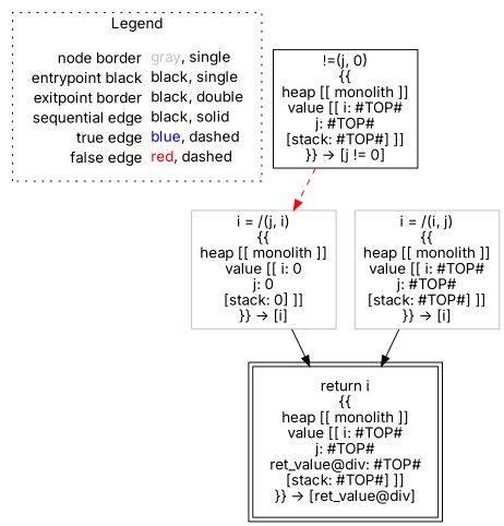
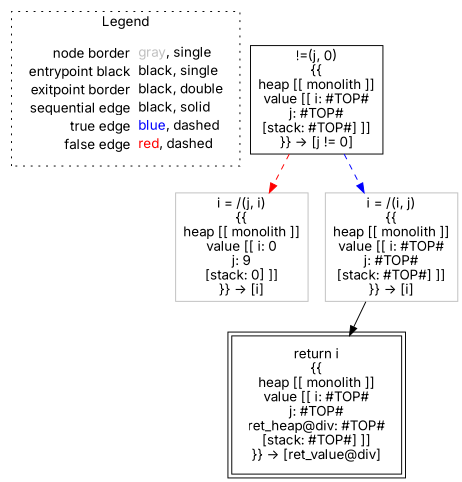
  digraph {
    fontname=Inter
    node [fontname=Inter shape=rect color=black]
    edge [color=black fontname=Inter]
    n1 [label=<<table border="0" cellpadding="2" cellspacing="0" cellborder="0"><tr><td align="right">node border&nbsp;</td><td align="left"><font color="gray">gray</font>, single</td></tr><tr><td align="right">entrypoint black&nbsp;</td><td align="left"><font color="black">black</font>, single</td></tr><tr><td align="right">exitpoint border&nbsp;</td><td align="left"><font color="black">black</font>, double</td></tr><tr><td align="right">sequential edge&nbsp;</td><td align="left"><font color="black">black</font>, solid</td></tr><tr><td align="right">true edge&nbsp;</td><td align="left"><font color="blue">blue</font>, dashed</td></tr><tr><td align="right">false edge&nbsp;</td><td align="left"><font color="red">red</font>, dashed</td></tr></table>> shape=plaintext color=""]
    n2 [label=<!=(j, 0)<BR/>{{<BR/>heap [[ monolith ]]<BR/>value [[ i: #TOP#<BR/>j: #TOP#<BR/>[stack: #TOP#] ]]<BR/>}} -&gt; [j != 0]>]
-   n3 [color=gray label=<i = /(j, i)<BR/>{{<BR/>heap [[ monolith ]]<BR/>value [[ i: 0<BR/>j: 0<BR/>[stack: 0] ]]<BR/>}} -&gt; [i]>]
+   n3 [color=gray label=<i = /(j, i)<BR/>{{<BR/>heap [[ monolith ]]<BR/>value [[ i: 0<BR/>j: 9<BR/>[stack: 0] ]]<BR/>}} -&gt; [i]>]
    n4 [color=gray label=<i = /(i, j)<BR/>{{<BR/>heap [[ monolith ]]<BR/>value [[ i: #TOP#<BR/>j: #TOP#<BR/>[stack: #TOP#] ]]<BR/>}} -&gt; [i]>]
-   n5 [label=<return i<BR/>{{<BR/>heap [[ monolith ]]<BR/>value [[ i: #TOP#<BR/>j: #TOP#<BR/>ret_value@div: #TOP#<BR/>[stack: #TOP#] ]]<BR/>}} -&gt; [ret_value@div]> peripheries=2]
+   n5 [label=<return i<BR/>{{<BR/>heap [[ monolith ]]<BR/>value [[ i: #TOP#<BR/>j: #TOP#<BR/>ret_heap@div: #TOP#<BR/>[stack: #TOP#] ]]<BR/>}} -&gt; [ret_value@div]> peripheries=2]
    subgraph cluster_1 {
      label=Legend
      style=dotted
      n1
    }
    n2 -> n3 [color=red style=dashed]
-   n3 -> n5
+   n2 -> n4 [color=blue style=dashed]
    n4 -> n5
  }
